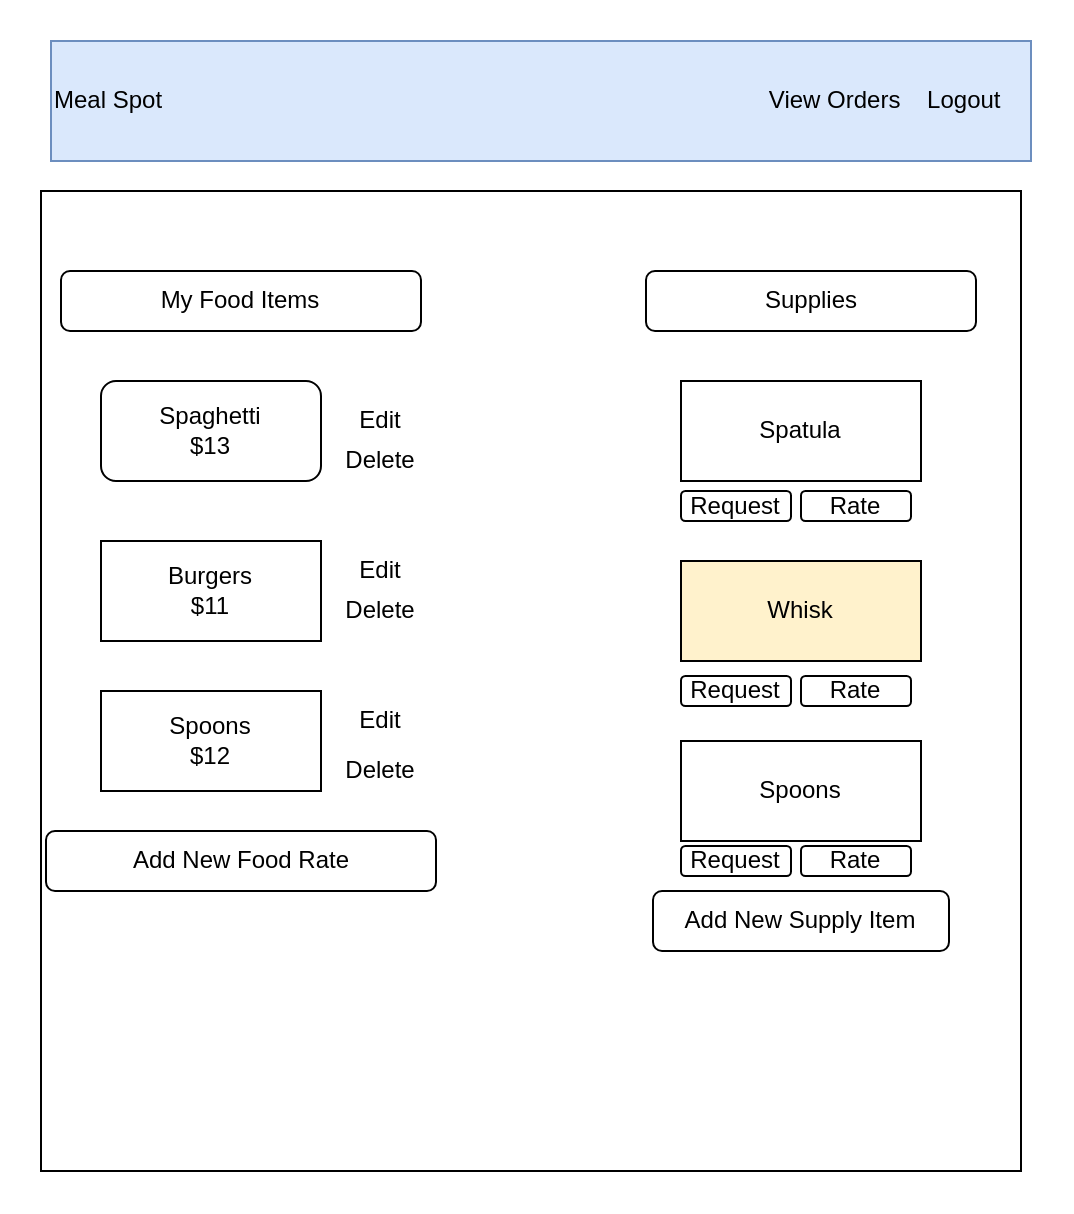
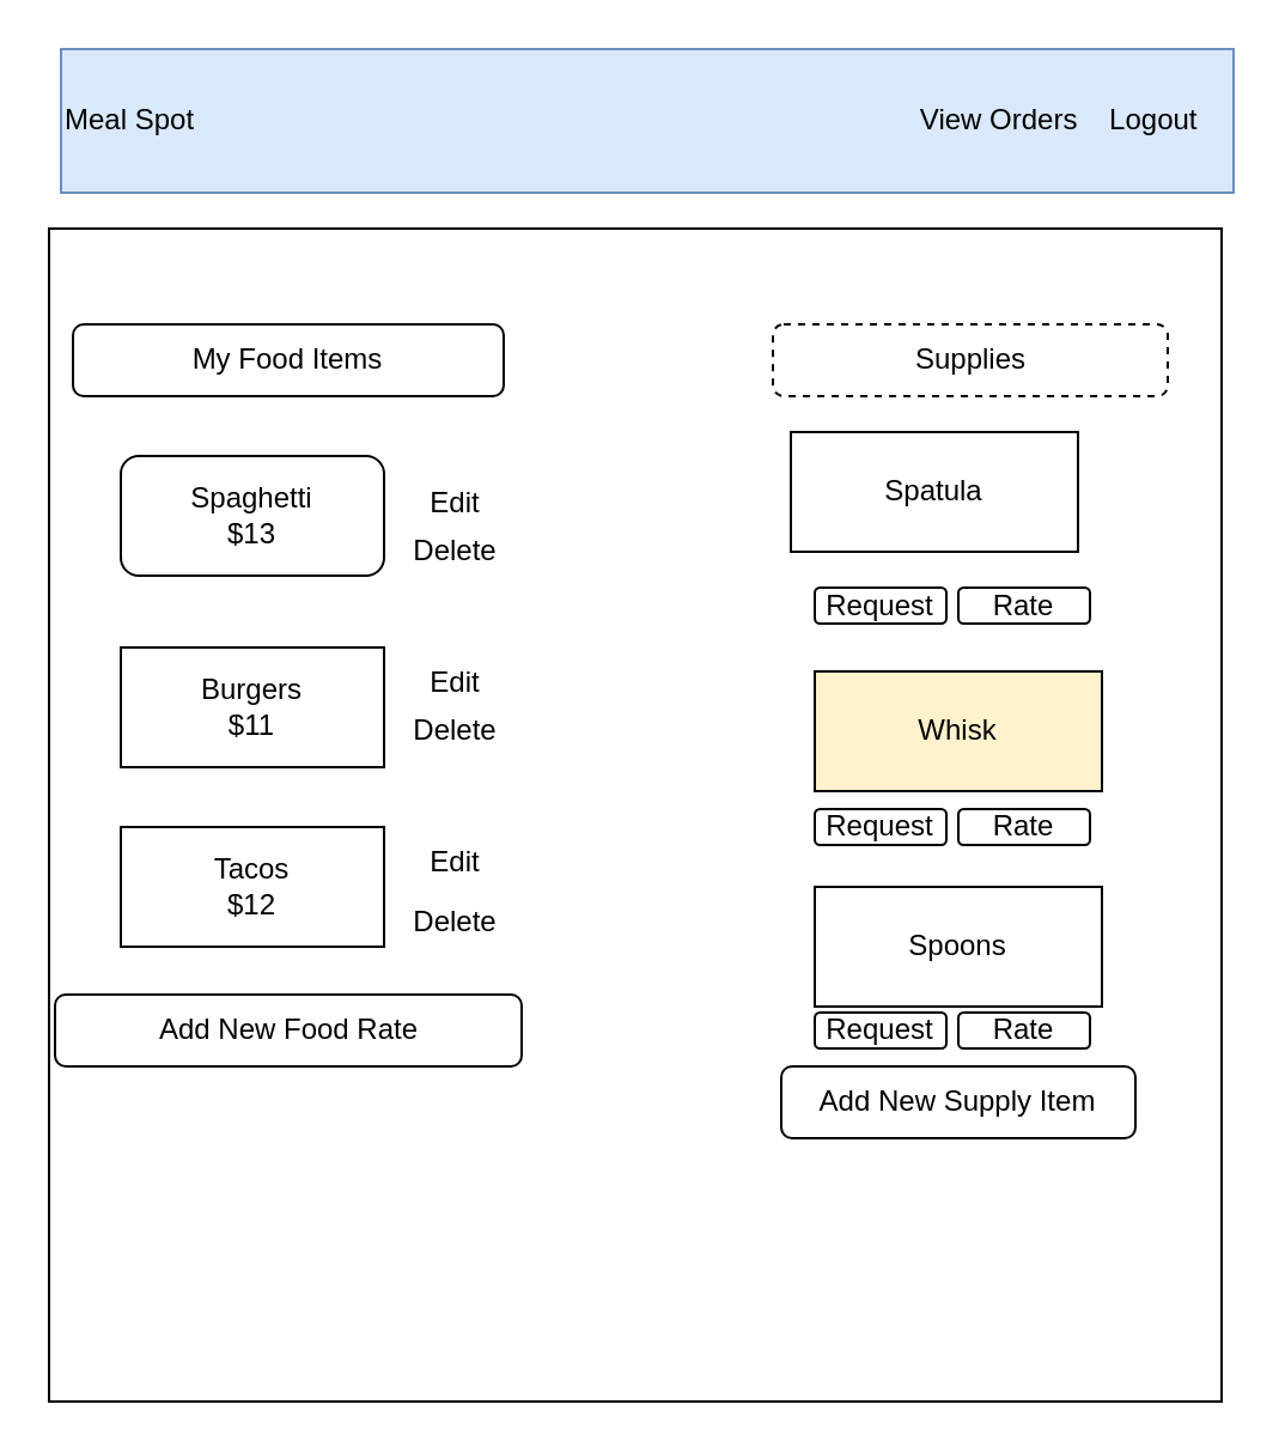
  <mxCell id="0" />
  <mxCell id="1" parent="0" />
  <mxCell id="2" value="Meal Spot&amp;nbsp; &amp;nbsp; &amp;nbsp; &amp;nbsp; &amp;nbsp; &amp;nbsp; &amp;nbsp; &amp;nbsp; &amp;nbsp; &amp;nbsp; &amp;nbsp; &amp;nbsp; &amp;nbsp; &amp;nbsp; &amp;nbsp; &amp;nbsp; &amp;nbsp; &amp;nbsp; &amp;nbsp; &amp;nbsp; &amp;nbsp; &amp;nbsp; &amp;nbsp; &amp;nbsp; &amp;nbsp; &amp;nbsp; &amp;nbsp; &amp;nbsp; &amp;nbsp; &amp;nbsp; &amp;nbsp; &amp;nbsp; &amp;nbsp; &amp;nbsp; &amp;nbsp; &amp;nbsp; &amp;nbsp; &amp;nbsp; &amp;nbsp; &amp;nbsp; &amp;nbsp; &amp;nbsp; &amp;nbsp; &amp;nbsp; &amp;nbsp; &amp;nbsp;View Orders&amp;nbsp; &amp;nbsp; Logout" style="rounded=0;whiteSpace=wrap;html=1;fillColor=#dae8fc;strokeColor=#6c8ebf;align=left;" parent="1" vertex="1"><mxGeometry x="25" y="20" width="490" height="60" as="geometry" /></mxCell>
  <mxCell id="3" value="" style="whiteSpace=wrap;html=1;aspect=fixed;" parent="1" vertex="1"><mxGeometry x="20" y="95" width="490" height="490" as="geometry" /></mxCell>
  <mxCell id="4" value="My Food Items" style="rounded=1;whiteSpace=wrap;html=1;" parent="1" vertex="1"><mxGeometry x="30" y="135" width="180" height="30" as="geometry" /></mxCell>
- <mxCell id="5" value="Supplies" style="rounded=1;whiteSpace=wrap;html=1;" parent="1" vertex="1"><mxGeometry x="322.5" y="135" width="165" height="30" as="geometry" /></mxCell>
+ <mxCell id="5" value="Supplies" style="rounded=1;whiteSpace=wrap;html=1;dashed=1;" parent="1" vertex="1"><mxGeometry x="322.5" y="135" width="165" height="30" as="geometry" /></mxCell>
  <mxCell id="6" value="Spoons" style="rounded=0;whiteSpace=wrap;html=1;" parent="1" vertex="1"><mxGeometry x="340" y="370" width="120" height="50" as="geometry" /></mxCell>
  <mxCell id="7" value="Edit" style="text;html=1;strokeColor=none;fillColor=none;align=center;verticalAlign=middle;whiteSpace=wrap;rounded=0;" parent="1" vertex="1"><mxGeometry x="170" y="350" width="40" height="20" as="geometry" /></mxCell>
  <mxCell id="8" value="Delete" style="text;html=1;strokeColor=none;fillColor=none;align=center;verticalAlign=middle;whiteSpace=wrap;rounded=0;" parent="1" vertex="1"><mxGeometry x="170" y="295" width="40" height="20" as="geometry" /></mxCell>
  <mxCell id="9" value="Burgers&lt;br&gt;$11" style="rounded=0;whiteSpace=wrap;html=1;" parent="1" vertex="1"><mxGeometry x="50" y="270" width="110" height="50" as="geometry" /></mxCell>
- <mxCell id="10" value="Spoons&lt;br&gt;$12" style="rounded=0;whiteSpace=wrap;html=1;" parent="1" vertex="1"><mxGeometry x="50" y="345" width="110" height="50" as="geometry" /></mxCell>
+ <mxCell id="10" value="Tacos&lt;br&gt;$12" style="rounded=0;whiteSpace=wrap;html=1;" parent="1" vertex="1"><mxGeometry x="50" y="345" width="110" height="50" as="geometry" /></mxCell>
  <mxCell id="11" value="Edit" style="text;html=1;strokeColor=none;fillColor=none;align=center;verticalAlign=middle;whiteSpace=wrap;rounded=0;" parent="1" vertex="1"><mxGeometry x="170" y="200" width="40" height="20" as="geometry" /></mxCell>
  <mxCell id="12" value="Edit" style="text;html=1;strokeColor=none;fillColor=none;align=center;verticalAlign=middle;whiteSpace=wrap;rounded=0;" parent="1" vertex="1"><mxGeometry x="170" y="275" width="40" height="20" as="geometry" /></mxCell>
  <mxCell id="13" value="Delete" style="text;html=1;strokeColor=none;fillColor=none;align=center;verticalAlign=middle;whiteSpace=wrap;rounded=0;" parent="1" vertex="1"><mxGeometry x="170" y="220" width="40" height="20" as="geometry" /></mxCell>
  <mxCell id="14" value="Delete" style="text;html=1;strokeColor=none;fillColor=none;align=center;verticalAlign=middle;whiteSpace=wrap;rounded=0;direction=south;" parent="1" vertex="1"><mxGeometry x="180" y="365" width="20" height="40" as="geometry" /></mxCell>
  <mxCell id="15" value="Add New Food Rate" style="rounded=1;whiteSpace=wrap;html=1;" parent="1" vertex="1"><mxGeometry x="22.5" y="415" width="195" height="30" as="geometry" /></mxCell>
  <mxCell id="16" value="Spaghetti&lt;br&gt;$13" style="whiteSpace=wrap;html=1;rounded=1;" parent="1" vertex="1"><mxGeometry x="50" y="190" width="110" height="50" as="geometry" /></mxCell>
  <mxCell id="17" value="Whisk" style="rounded=0;whiteSpace=wrap;html=1;fillColor=#fff2cc;" parent="1" vertex="1"><mxGeometry x="340" y="280" width="120" height="50" as="geometry" /></mxCell>
- <mxCell id="18" value="Spatula" style="rounded=0;whiteSpace=wrap;html=1;" parent="1" vertex="1"><mxGeometry x="340" y="190" width="120" height="50" as="geometry" /></mxCell>
+ <mxCell id="18" value="Spatula" style="rounded=0;whiteSpace=wrap;html=1;" parent="1" vertex="1"><mxGeometry x="330" y="180" width="120" height="50" as="geometry" /></mxCell>
  <mxCell id="19" value="Rate" style="rounded=1;whiteSpace=wrap;html=1;" parent="1" vertex="1"><mxGeometry x="400" y="245" width="55" height="15" as="geometry" /></mxCell>
  <mxCell id="20" value="Request&lt;span style=&quot;color: rgba(0 , 0 , 0 , 0) ; font-family: monospace ; font-size: 0px ; white-space: nowrap&quot;&gt;%3CmxGraphModel%3E%3Croot%3E%3CmxCell%20id%3D%220%22%2F%3E%3CmxCell%20id%3D%221%22%20parent%3D%220%22%2F%3E%3CmxCell%20id%3D%222%22%20value%3D%22Spaghetti%26lt%3Bbr%26gt%3B%2413%22%20style%3D%22rounded%3D0%3BwhiteSpace%3Dwrap%3Bhtml%3D1%3B%22%20vertex%3D%221%22%20parent%3D%221%22%3E%3CmxGeometry%20x%3D%2280%22%20y%3D%22165%22%20width%3D%22110%22%20height%3D%2250%22%20as%3D%22geometry%22%2F%3E%3C%2FmxCell%3E%3C%2Froot%3E%3C%2FmxGraphModel%3E&lt;/span&gt;" style="rounded=1;whiteSpace=wrap;html=1;" parent="1" vertex="1"><mxGeometry x="340" y="245" width="55" height="15" as="geometry" /></mxCell>
  <mxCell id="21" value="Request&lt;span style=&quot;color: rgba(0 , 0 , 0 , 0) ; font-family: monospace ; font-size: 0px ; white-space: nowrap&quot;&gt;%3CmxGraphModel%3E%3Croot%3E%3CmxCell%20id%3D%220%22%2F%3E%3CmxCell%20id%3D%221%22%20parent%3D%220%22%2F%3E%3CmxCell%20id%3D%222%22%20value%3D%22Spaghetti%26lt%3Bbr%26gt%3B%2413%22%20style%3D%22rounded%3D0%3BwhiteSpace%3Dwrap%3Bhtml%3D1%3B%22%20vertex%3D%221%22%20parent%3D%221%22%3E%3CmxGeometry%20x%3D%2280%22%20y%3D%22165%22%20width%3D%22110%22%20height%3D%2250%22%20as%3D%22geometry%22%2F%3E%3C%2FmxCell%3E%3C%2Froot%3E%3C%2FmxGraphModel%3E&lt;/span&gt;" style="rounded=1;whiteSpace=wrap;html=1;" parent="1" vertex="1"><mxGeometry x="340" y="337.5" width="55" height="15" as="geometry" /></mxCell>
  <mxCell id="22" value="Rate" style="rounded=1;whiteSpace=wrap;html=1;" parent="1" vertex="1"><mxGeometry x="400" y="337.5" width="55" height="15" as="geometry" /></mxCell>
  <mxCell id="23" value="Request&lt;span style=&quot;color: rgba(0 , 0 , 0 , 0) ; font-family: monospace ; font-size: 0px ; white-space: nowrap&quot;&gt;%3CmxGraphModel%3E%3Croot%3E%3CmxCell%20id%3D%220%22%2F%3E%3CmxCell%20id%3D%221%22%20parent%3D%220%22%2F%3E%3CmxCell%20id%3D%222%22%20value%3D%22Spaghetti%26lt%3Bbr%26gt%3B%2413%22%20style%3D%22rounded%3D0%3BwhiteSpace%3Dwrap%3Bhtml%3D1%3B%22%20vertex%3D%221%22%20parent%3D%221%22%3E%3CmxGeometry%20x%3D%2280%22%20y%3D%22165%22%20width%3D%22110%22%20height%3D%2250%22%20as%3D%22geometry%22%2F%3E%3C%2FmxCell%3E%3C%2Froot%3E%3C%2FmxGraphModel%3E&lt;/span&gt;" style="rounded=1;whiteSpace=wrap;html=1;" parent="1" vertex="1"><mxGeometry x="340" y="422.5" width="55" height="15" as="geometry" /></mxCell>
  <mxCell id="24" value="Rate" style="rounded=1;whiteSpace=wrap;html=1;" parent="1" vertex="1"><mxGeometry x="400" y="422.5" width="55" height="15" as="geometry" /></mxCell>
  <mxCell id="25" value="Add New Supply Item" style="rounded=1;whiteSpace=wrap;html=1;" vertex="1" parent="1"><mxGeometry x="326" y="445" width="148" height="30" as="geometry" /></mxCell>
